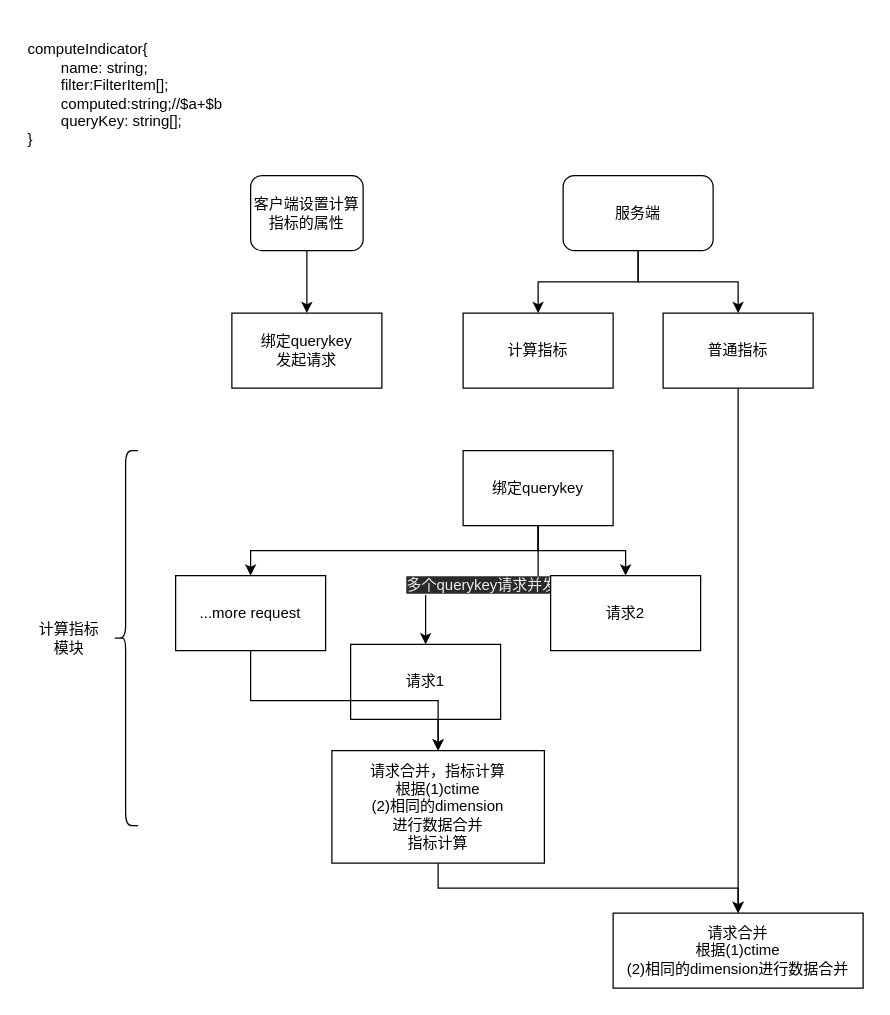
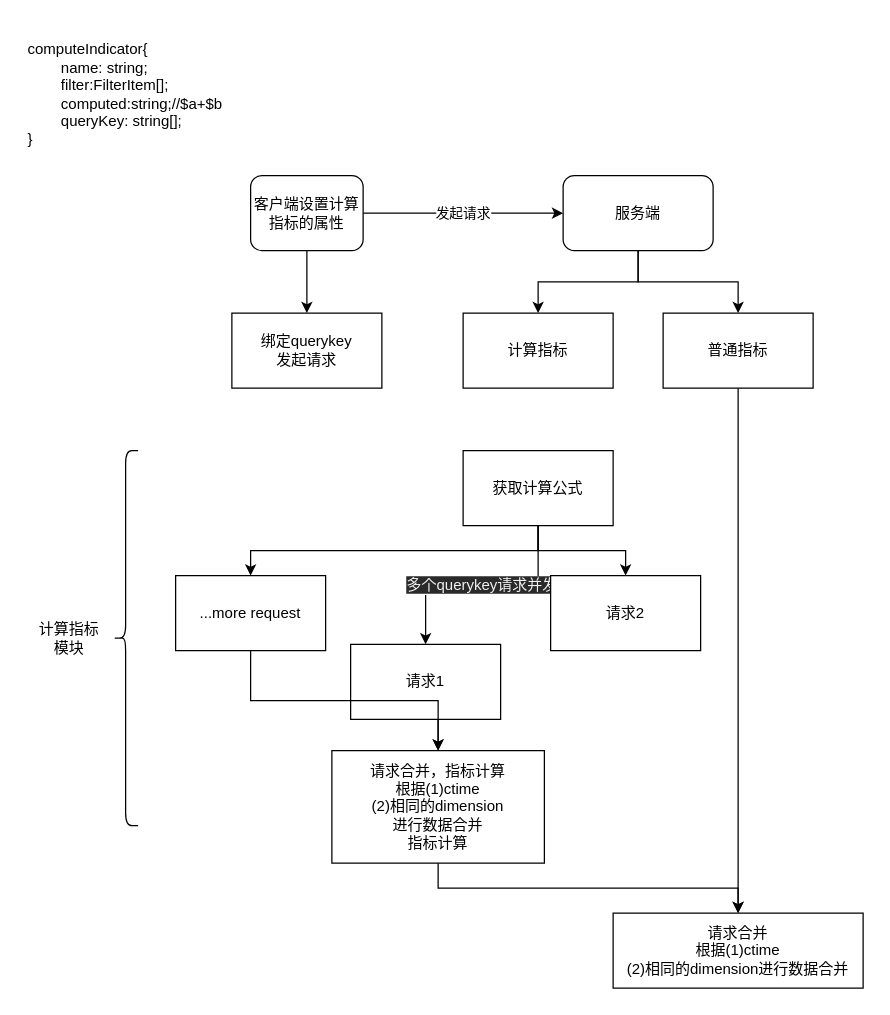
  <mxCell id="0" />
  <mxCell id="1" parent="0" />
  <mxCell id="2" style="edgeStyle=orthogonalEdgeStyle;rounded=0;orthogonalLoop=1;jettySize=auto;html=1;exitX=0.5;exitY=1;exitDx=0;exitDy=0;entryX=0.5;entryY=0;entryDx=0;entryDy=0;" edge="1" parent="1" source="4" target="5"><mxGeometry relative="1" as="geometry" /></mxCell>
+ <mxCell id="3" value="发起请求" style="edgeStyle=orthogonalEdgeStyle;rounded=0;orthogonalLoop=1;jettySize=auto;html=1;exitX=1;exitY=0.5;exitDx=0;exitDy=0;" edge="1" parent="1" source="4" target="8"><mxGeometry relative="1" as="geometry" /></mxCell>
  <mxCell id="4" value="客户端设置计算指标的属性" style="rounded=1;whiteSpace=wrap;html=1;" vertex="1" parent="1"><mxGeometry x="200" y="140" width="90" height="60" as="geometry" /></mxCell>
  <mxCell id="5" value="绑定querykey&lt;br&gt;发起请求" style="rounded=0;whiteSpace=wrap;html=1;" vertex="1" parent="1"><mxGeometry x="185" y="250" width="120" height="60" as="geometry" /></mxCell>
  <mxCell id="6" style="edgeStyle=orthogonalEdgeStyle;rounded=0;orthogonalLoop=1;jettySize=auto;html=1;exitX=0.5;exitY=1;exitDx=0;exitDy=0;entryX=0.5;entryY=0;entryDx=0;entryDy=0;" edge="1" parent="1" source="8" target="9"><mxGeometry relative="1" as="geometry" /></mxCell>
  <mxCell id="7" style="edgeStyle=orthogonalEdgeStyle;rounded=0;orthogonalLoop=1;jettySize=auto;html=1;exitX=0.5;exitY=1;exitDx=0;exitDy=0;" edge="1" parent="1" source="8" target="11"><mxGeometry relative="1" as="geometry" /></mxCell>
  <mxCell id="8" value="服务端" style="rounded=1;whiteSpace=wrap;html=1;" vertex="1" parent="1"><mxGeometry x="450" y="140" width="120" height="60" as="geometry" /></mxCell>
  <mxCell id="9" value="计算指标" style="rounded=0;whiteSpace=wrap;html=1;" vertex="1" parent="1"><mxGeometry x="370" y="250" width="120" height="60" as="geometry" /></mxCell>
  <mxCell id="10" style="edgeStyle=orthogonalEdgeStyle;rounded=0;orthogonalLoop=1;jettySize=auto;html=1;exitX=0.5;exitY=1;exitDx=0;exitDy=0;entryX=0.5;entryY=0;entryDx=0;entryDy=0;" edge="1" parent="1" source="11" target="23"><mxGeometry relative="1" as="geometry" /></mxCell>
  <mxCell id="11" value="普通指标" style="rounded=0;whiteSpace=wrap;html=1;" vertex="1" parent="1"><mxGeometry x="530" y="250" width="120" height="60" as="geometry" /></mxCell>
  <mxCell id="12" value="&lt;meta charset=&quot;utf-8&quot;&gt;&lt;span style=&quot;color: rgb(240, 240, 240); font-family: helvetica; font-size: 12px; font-style: normal; font-weight: 400; letter-spacing: normal; text-align: center; text-indent: 0px; text-transform: none; word-spacing: 0px; background-color: rgb(42, 42, 42); display: inline; float: none;&quot;&gt;多个querykey请求并发&lt;/span&gt;" style="edgeStyle=orthogonalEdgeStyle;rounded=0;orthogonalLoop=1;jettySize=auto;html=1;exitX=0.5;exitY=1;exitDx=0;exitDy=0;entryX=0.5;entryY=0;entryDx=0;entryDy=0;" edge="1" parent="1" source="15" target="17"><mxGeometry relative="1" as="geometry" /></mxCell>
  <mxCell id="13" style="edgeStyle=orthogonalEdgeStyle;rounded=0;orthogonalLoop=1;jettySize=auto;html=1;exitX=0.5;exitY=1;exitDx=0;exitDy=0;" edge="1" parent="1" source="15" target="18"><mxGeometry relative="1" as="geometry" /></mxCell>
  <mxCell id="14" style="edgeStyle=orthogonalEdgeStyle;rounded=0;orthogonalLoop=1;jettySize=auto;html=1;exitX=0.5;exitY=1;exitDx=0;exitDy=0;entryX=0.5;entryY=0;entryDx=0;entryDy=0;" edge="1" parent="1" source="15" target="20"><mxGeometry relative="1" as="geometry" /></mxCell>
- <mxCell id="15" value="绑定querykey" style="rounded=0;whiteSpace=wrap;html=1;" vertex="1" parent="1"><mxGeometry x="370" y="360" width="120" height="60" as="geometry" /></mxCell>
+ <mxCell id="15" value="获取计算公式" style="rounded=0;whiteSpace=wrap;html=1;" vertex="1" parent="1"><mxGeometry x="370" y="360" width="120" height="60" as="geometry" /></mxCell>
  <mxCell id="16" style="edgeStyle=orthogonalEdgeStyle;rounded=0;orthogonalLoop=1;jettySize=auto;html=1;exitX=0.5;exitY=1;exitDx=0;exitDy=0;entryX=0.5;entryY=0;entryDx=0;entryDy=0;" edge="1" parent="1" source="17" target="22"><mxGeometry relative="1" as="geometry" /></mxCell>
  <mxCell id="17" value="请求1" style="rounded=0;whiteSpace=wrap;html=1;" vertex="1" parent="1"><mxGeometry x="280" y="515" width="120" height="60" as="geometry" /></mxCell>
  <mxCell id="18" value="请求2" style="rounded=0;whiteSpace=wrap;html=1;" vertex="1" parent="1"><mxGeometry x="440" y="460" width="120" height="60" as="geometry" /></mxCell>
  <mxCell id="19" style="edgeStyle=orthogonalEdgeStyle;rounded=0;orthogonalLoop=1;jettySize=auto;html=1;exitX=0.5;exitY=1;exitDx=0;exitDy=0;entryX=0.5;entryY=0;entryDx=0;entryDy=0;" edge="1" parent="1" source="20" target="22"><mxGeometry relative="1" as="geometry" /></mxCell>
  <mxCell id="20" value="...more request" style="rounded=0;whiteSpace=wrap;html=1;" vertex="1" parent="1"><mxGeometry x="140" y="460" width="120" height="60" as="geometry" /></mxCell>
  <mxCell id="21" style="edgeStyle=orthogonalEdgeStyle;rounded=0;orthogonalLoop=1;jettySize=auto;html=1;exitX=0.5;exitY=1;exitDx=0;exitDy=0;entryX=0.5;entryY=0;entryDx=0;entryDy=0;" edge="1" parent="1" source="22" target="23"><mxGeometry relative="1" as="geometry" /></mxCell>
  <mxCell id="22" value="请求合并，指标计算&lt;br&gt;根据(1)ctime&lt;br&gt;(2)相同的dimension&lt;br&gt;进行数据合并&lt;br&gt;指标计算" style="rounded=0;whiteSpace=wrap;html=1;" vertex="1" parent="1"><mxGeometry x="265" y="600" width="170" height="90" as="geometry" /></mxCell>
  <mxCell id="23" value="请求合并&lt;br&gt;根据(1)ctime&lt;br&gt;(2)相同的dimension进行数据合并" style="rounded=0;whiteSpace=wrap;html=1;" vertex="1" parent="1"><mxGeometry x="490" y="730" width="200" height="60" as="geometry" /></mxCell>
  <mxCell id="24" value="" style="shape=curlyBracket;whiteSpace=wrap;html=1;rounded=1;" vertex="1" parent="1"><mxGeometry x="90" y="360" width="20" height="300" as="geometry" /></mxCell>
  <mxCell id="25" value="计算指标模块" style="text;html=1;strokeColor=none;fillColor=none;align=center;verticalAlign=middle;whiteSpace=wrap;rounded=0;" vertex="1" parent="1"><mxGeometry x="30" y="500" width="50" height="20" as="geometry" /></mxCell>
  <mxCell id="26" value="computeIndicator{&lt;br&gt;&lt;span style=&quot;white-space: pre&quot;&gt;&#09;&lt;/span&gt;name: string;&lt;br&gt;&lt;span style=&quot;white-space: pre&quot;&gt;&#09;&lt;/span&gt;filter:FilterItem[];&lt;br&gt;&lt;span style=&quot;white-space: pre&quot;&gt;&#09;&lt;/span&gt;computed:string;//$a+$b&lt;br&gt;&lt;span style=&quot;white-space: pre&quot;&gt;&#09;&lt;/span&gt;queryKey: string[];&lt;br&gt;}" style="text;html=1;strokeColor=none;fillColor=none;align=left;verticalAlign=middle;whiteSpace=wrap;rounded=0;labelPosition=center;verticalLabelPosition=middle;" vertex="1" parent="1"><mxGeometry x="20" y="20" width="310" height="110" as="geometry" /></mxCell>
